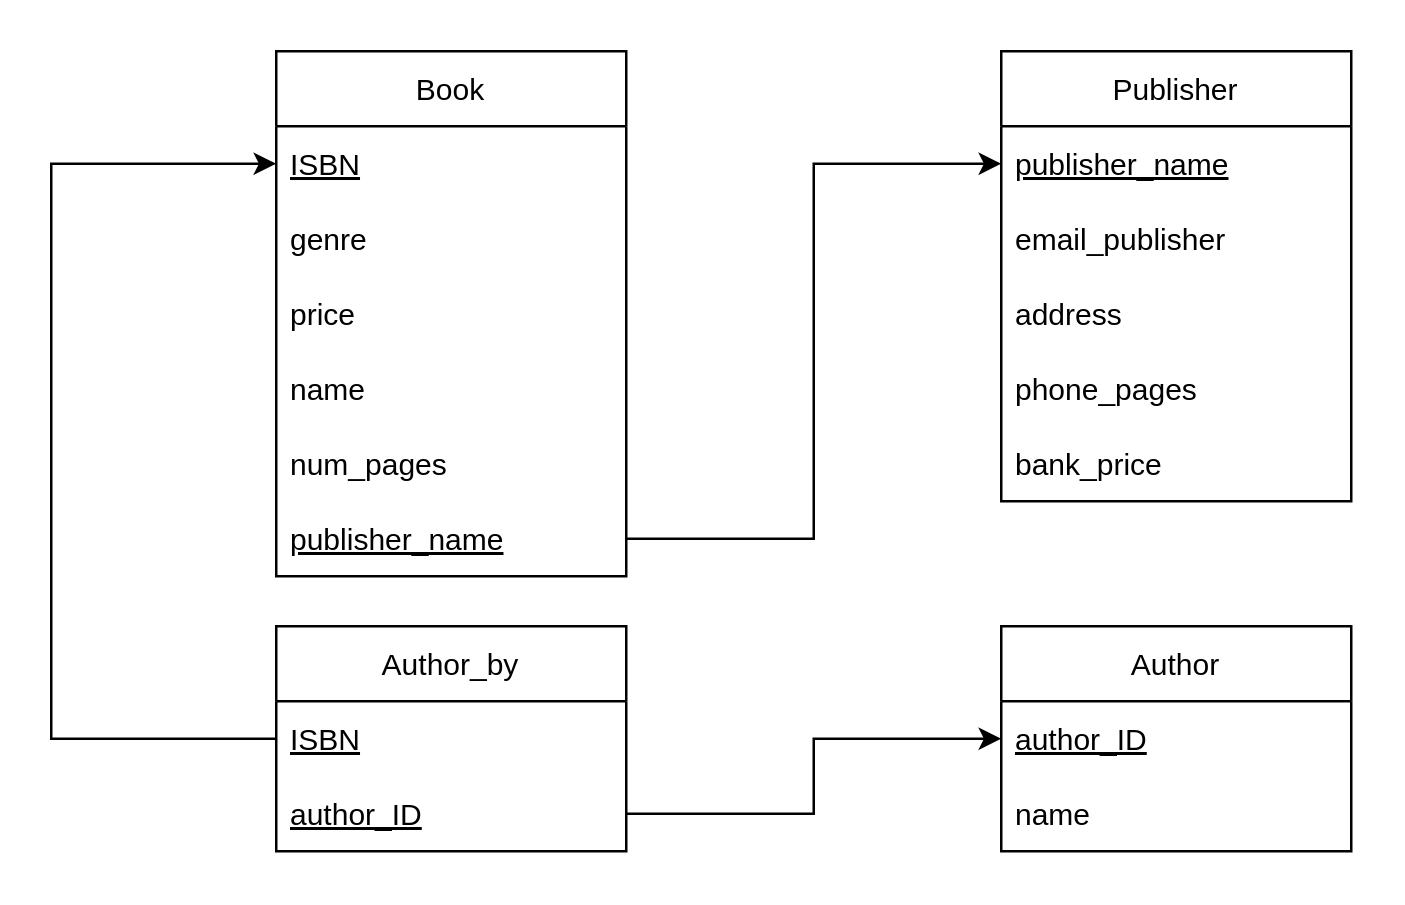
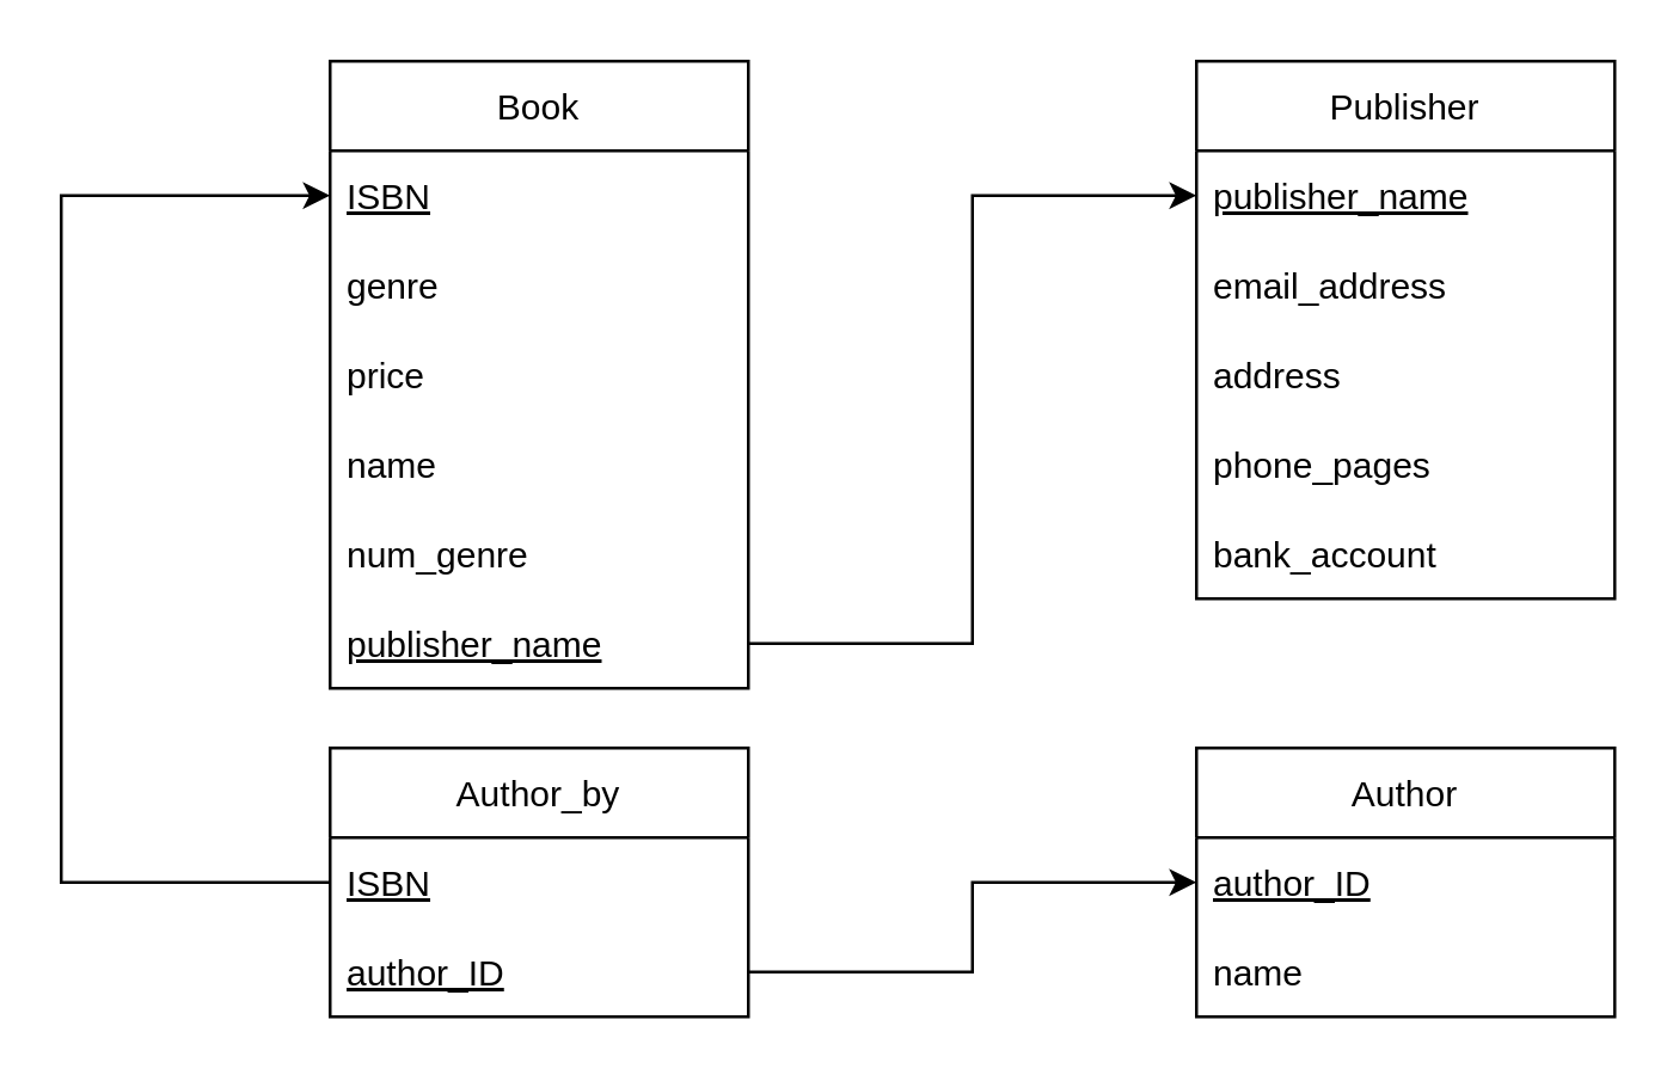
  <mxCell id="0" />
  <mxCell id="1" parent="0" />
  <mxCell id="2" value="Author" style="swimlane;fontStyle=0;childLayout=stackLayout;horizontal=1;startSize=30;horizontalStack=0;resizeParent=1;resizeParentMax=0;resizeLast=0;collapsible=1;marginBottom=0;" vertex="1" parent="1"><mxGeometry x="400" y="250" width="140" height="90" as="geometry" /></mxCell>
  <mxCell id="3" value="author_ID" style="text;strokeColor=none;fillColor=none;align=left;verticalAlign=middle;spacingLeft=4;spacingRight=4;overflow=hidden;points=[[0,0.5],[1,0.5]];portConstraint=eastwest;rotatable=0;fontStyle=4" vertex="1" parent="2"><mxGeometry y="30" width="140" height="30" as="geometry" /></mxCell>
  <mxCell id="4" value="name" style="text;strokeColor=none;fillColor=none;align=left;verticalAlign=middle;spacingLeft=4;spacingRight=4;overflow=hidden;points=[[0,0.5],[1,0.5]];portConstraint=eastwest;rotatable=0;" vertex="1" parent="2"><mxGeometry y="60" width="140" height="30" as="geometry" /></mxCell>
  <mxCell id="5" value="Author_by" style="swimlane;fontStyle=0;childLayout=stackLayout;horizontal=1;startSize=30;horizontalStack=0;resizeParent=1;resizeParentMax=0;resizeLast=0;collapsible=1;marginBottom=0;" vertex="1" parent="1"><mxGeometry x="110" y="250" width="140" height="90" as="geometry" /></mxCell>
  <mxCell id="6" value="ISBN" style="text;strokeColor=none;fillColor=none;align=left;verticalAlign=middle;spacingLeft=4;spacingRight=4;overflow=hidden;points=[[0,0.5],[1,0.5]];portConstraint=eastwest;rotatable=0;fontStyle=4" vertex="1" parent="5"><mxGeometry y="30" width="140" height="30" as="geometry" /></mxCell>
  <mxCell id="7" value="author_ID" style="text;strokeColor=none;fillColor=none;align=left;verticalAlign=middle;spacingLeft=4;spacingRight=4;overflow=hidden;points=[[0,0.5],[1,0.5]];portConstraint=eastwest;rotatable=0;fontStyle=4" vertex="1" parent="5"><mxGeometry y="60" width="140" height="30" as="geometry" /></mxCell>
  <mxCell id="8" value="" style="edgeStyle=orthogonalEdgeStyle;rounded=0;orthogonalLoop=1;jettySize=auto;html=1;entryX=0;entryY=0.5;entryDx=0;entryDy=0;" edge="1" parent="1" source="7" target="3"><mxGeometry relative="1" as="geometry" /></mxCell>
  <mxCell id="9" value="Book" style="swimlane;fontStyle=0;childLayout=stackLayout;horizontal=1;startSize=30;horizontalStack=0;resizeParent=1;resizeParentMax=0;resizeLast=0;collapsible=1;marginBottom=0;" vertex="1" parent="1"><mxGeometry x="110" y="20" width="140" height="210" as="geometry" /></mxCell>
  <mxCell id="10" value="ISBN" style="text;strokeColor=none;fillColor=none;align=left;verticalAlign=middle;spacingLeft=4;spacingRight=4;overflow=hidden;points=[[0,0.5],[1,0.5]];portConstraint=eastwest;rotatable=0;fontStyle=4" vertex="1" parent="9"><mxGeometry y="30" width="140" height="30" as="geometry" /></mxCell>
  <mxCell id="11" value="genre" style="text;strokeColor=none;fillColor=none;align=left;verticalAlign=middle;spacingLeft=4;spacingRight=4;overflow=hidden;points=[[0,0.5],[1,0.5]];portConstraint=eastwest;rotatable=0;fontStyle=0" vertex="1" parent="9"><mxGeometry y="60" width="140" height="30" as="geometry" /></mxCell>
  <mxCell id="12" value="price" style="text;strokeColor=none;fillColor=none;align=left;verticalAlign=middle;spacingLeft=4;spacingRight=4;overflow=hidden;points=[[0,0.5],[1,0.5]];portConstraint=eastwest;rotatable=0;fontStyle=0" vertex="1" parent="9"><mxGeometry y="90" width="140" height="30" as="geometry" /></mxCell>
  <mxCell id="13" value="name" style="text;strokeColor=none;fillColor=none;align=left;verticalAlign=middle;spacingLeft=4;spacingRight=4;overflow=hidden;points=[[0,0.5],[1,0.5]];portConstraint=eastwest;rotatable=0;fontStyle=0" vertex="1" parent="9"><mxGeometry y="120" width="140" height="30" as="geometry" /></mxCell>
- <mxCell id="14" value="num_pages" style="text;strokeColor=none;fillColor=none;align=left;verticalAlign=middle;spacingLeft=4;spacingRight=4;overflow=hidden;points=[[0,0.5],[1,0.5]];portConstraint=eastwest;rotatable=0;fontStyle=0" vertex="1" parent="9"><mxGeometry y="150" width="140" height="30" as="geometry" /></mxCell>
+ <mxCell id="14" value="num_genre" style="text;strokeColor=none;fillColor=none;align=left;verticalAlign=middle;spacingLeft=4;spacingRight=4;overflow=hidden;points=[[0,0.5],[1,0.5]];portConstraint=eastwest;rotatable=0;fontStyle=0" vertex="1" parent="9"><mxGeometry y="150" width="140" height="30" as="geometry" /></mxCell>
  <mxCell id="15" value="publisher_name" style="text;strokeColor=none;fillColor=none;align=left;verticalAlign=middle;spacingLeft=4;spacingRight=4;overflow=hidden;points=[[0,0.5],[1,0.5]];portConstraint=eastwest;rotatable=0;fontStyle=4" vertex="1" parent="9"><mxGeometry y="180" width="140" height="30" as="geometry" /></mxCell>
  <mxCell id="16" value="" style="edgeStyle=orthogonalEdgeStyle;rounded=0;orthogonalLoop=1;jettySize=auto;html=1;entryX=0;entryY=0.5;entryDx=0;entryDy=0;" edge="1" parent="1" source="6" target="10"><mxGeometry relative="1" as="geometry"><Array as="points"><mxPoint x="20" y="295" /><mxPoint x="20" y="65" /></Array></mxGeometry></mxCell>
  <mxCell id="17" value="Publisher" style="swimlane;fontStyle=0;childLayout=stackLayout;horizontal=1;startSize=30;horizontalStack=0;resizeParent=1;resizeParentMax=0;resizeLast=0;collapsible=1;marginBottom=0;" vertex="1" parent="1"><mxGeometry x="400" y="20" width="140" height="180" as="geometry" /></mxCell>
  <mxCell id="18" value="publisher_name" style="text;strokeColor=none;fillColor=none;align=left;verticalAlign=middle;spacingLeft=4;spacingRight=4;overflow=hidden;points=[[0,0.5],[1,0.5]];portConstraint=eastwest;rotatable=0;fontStyle=4" vertex="1" parent="17"><mxGeometry y="30" width="140" height="30" as="geometry" /></mxCell>
- <mxCell id="19" value="email_publisher" style="text;strokeColor=none;fillColor=none;align=left;verticalAlign=middle;spacingLeft=4;spacingRight=4;overflow=hidden;points=[[0,0.5],[1,0.5]];portConstraint=eastwest;rotatable=0;fontStyle=0" vertex="1" parent="17"><mxGeometry y="60" width="140" height="30" as="geometry" /></mxCell>
+ <mxCell id="19" value="email_address" style="text;strokeColor=none;fillColor=none;align=left;verticalAlign=middle;spacingLeft=4;spacingRight=4;overflow=hidden;points=[[0,0.5],[1,0.5]];portConstraint=eastwest;rotatable=0;fontStyle=0" vertex="1" parent="17"><mxGeometry y="60" width="140" height="30" as="geometry" /></mxCell>
  <mxCell id="20" value="address" style="text;strokeColor=none;fillColor=none;align=left;verticalAlign=middle;spacingLeft=4;spacingRight=4;overflow=hidden;points=[[0,0.5],[1,0.5]];portConstraint=eastwest;rotatable=0;fontStyle=0" vertex="1" parent="17"><mxGeometry y="90" width="140" height="30" as="geometry" /></mxCell>
  <mxCell id="21" value="phone_pages" style="text;strokeColor=none;fillColor=none;align=left;verticalAlign=middle;spacingLeft=4;spacingRight=4;overflow=hidden;points=[[0,0.5],[1,0.5]];portConstraint=eastwest;rotatable=0;fontStyle=0" vertex="1" parent="17"><mxGeometry y="120" width="140" height="30" as="geometry" /></mxCell>
- <mxCell id="22" value="bank_price" style="text;strokeColor=none;fillColor=none;align=left;verticalAlign=middle;spacingLeft=4;spacingRight=4;overflow=hidden;points=[[0,0.5],[1,0.5]];portConstraint=eastwest;rotatable=0;fontStyle=0" vertex="1" parent="17"><mxGeometry y="150" width="140" height="30" as="geometry" /></mxCell>
+ <mxCell id="22" value="bank_account" style="text;strokeColor=none;fillColor=none;align=left;verticalAlign=middle;spacingLeft=4;spacingRight=4;overflow=hidden;points=[[0,0.5],[1,0.5]];portConstraint=eastwest;rotatable=0;fontStyle=0" vertex="1" parent="17"><mxGeometry y="150" width="140" height="30" as="geometry" /></mxCell>
  <mxCell id="23" style="edgeStyle=orthogonalEdgeStyle;rounded=0;orthogonalLoop=1;jettySize=auto;html=1;entryX=0;entryY=0.5;entryDx=0;entryDy=0;" edge="1" parent="1" source="15" target="18"><mxGeometry relative="1" as="geometry" /></mxCell>
